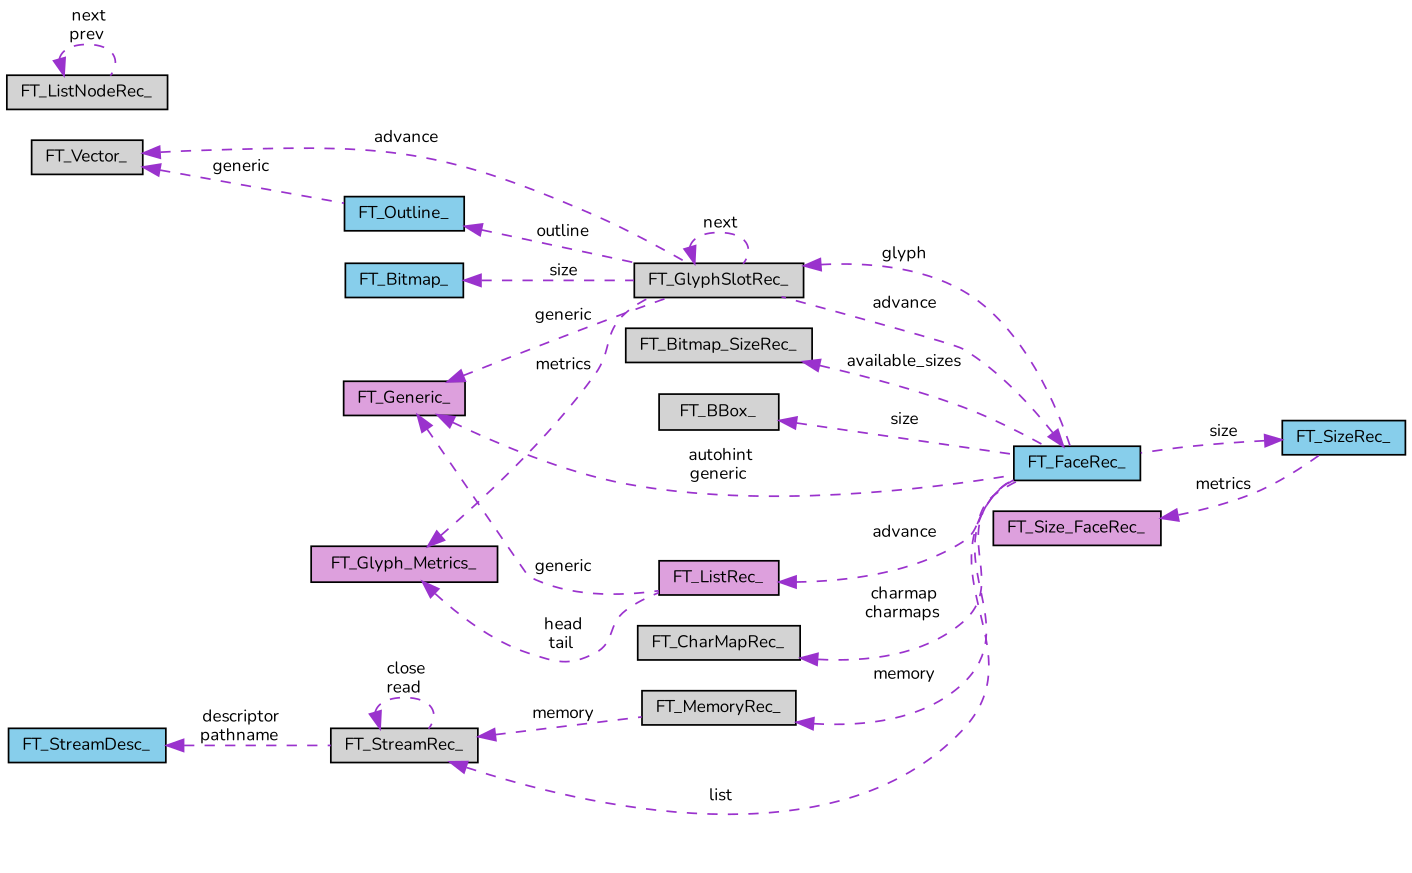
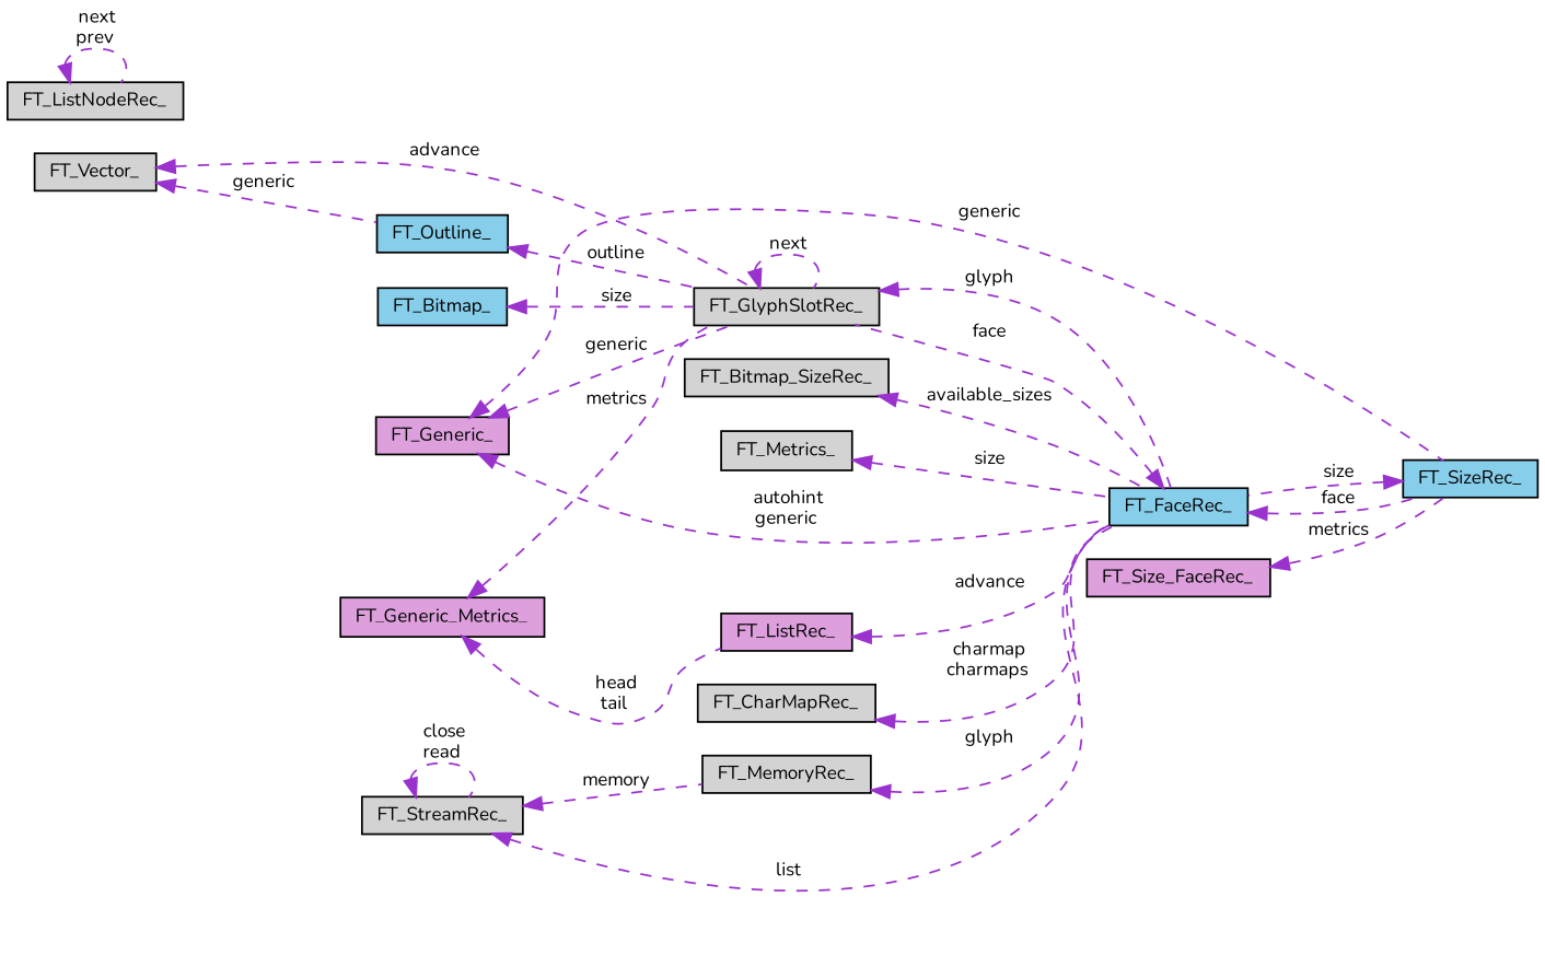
  digraph {
    fontname=Nunito
    rankdir=LR
    node [color=black fillcolor=lightgrey fontname=Nunito fontsize=10 shape=record style=filled]
    edge [color=darkorchid3 dir=back fontname=Nunito fontsize=10 labelfontname=Helvetica labelfontsize=10 style=dashed]
    n1 [fontcolor=black height=0.2 label=FT_GlyphSlotRec_ width=0.4]
    n2 [fillcolor=skyblue height=0.2 label=FT_FaceRec_ width=0.4]
    n3 [fillcolor=skyblue height=0.2 label=FT_SizeRec_ width=0.4]
    n4 [fillcolor=skyblue height=0.2 label=FT_Outline_ width=0.4]
    n5 [height=0.2 label=FT_Vector_ width=0.4]
    n6 [fillcolor=plum height=0.2 label=FT_Generic_ width=0.4]
    n7 [fillcolor=skyblue height=0.2 label=FT_Bitmap_ width=0.4]
-   n8 [fillcolor=plum height=0.2 label=FT_Glyph_Metrics_ width=0.4]
+   n8 [fillcolor=plum height=0.2 label=FT_Generic_Metrics_ width=0.4]
    n9 [fillcolor=plum height=0.2 label=FT_ListRec_ width=0.4]
    n10 [height=0.2 label=FT_CharMapRec_ width=0.4]
    n11 [height=0.2 label=FT_StreamRec_ width=0.4]
    n12 [height=0.2 label=FT_MemoryRec_ width=0.4]
-   n13 [fillcolor=skyblue height=0.2 label=FT_StreamDesc_ width=0.4]
    n14 [height=0.2 label=FT_Bitmap_SizeRec_ width=0.4]
    n15 [height=0.2 label=FT_ListNodeRec_ width=0.4]
    n16 [fillcolor=plum height=0.2 label=FT_Size_FaceRec_ width=0.4]
-   n17 [height=0.2 label=FT_BBox_ width=0.4]
+   n17 [height=0.2 label=FT_Metrics_ width=0.4]
    n1 -> n1 [label=" next"]
    n1 -> n2 [label=" glyph"]
-   n2 -> n1 [label=" advance"]
+   n2 -> n1 [label=" face"]
+   n2 -> n3 [label=" face"]
    n3 -> n2 [label=" size"]
    n4 -> n1 [label=" outline"]
    n5 -> n1 [label=" advance"]
    n5 -> n4 [label=" generic"]
    n6 -> n1 [label=" generic"]
    n6 -> n2 [label=" autohint\ngeneric"]
-   n6 -> n9 [label=" generic"]
+   n6 -> n3 [label=" generic"]
    n7 -> n1 [label=" size"]
    n8 -> n1 [label=" metrics"]
    n8 -> n9 [label=" head\ntail"]
    n9 -> n2 [label=" advance"]
    n10 -> n2 [label=" charmap\ncharmaps"]
    n11 -> n2 [label=" list"]
    n11 -> n11 [label=" close\nread"]
    n11 -> n12 [label=" memory"]
-   n12 -> n2 [label=" memory"]
-   n13 -> n11 [label=" descriptor\npathname"]
+   n12 -> n2 [label=" glyph"]
    n14 -> n2 [label=" available_sizes"]
    n15 -> n15 [label=" next\nprev"]
    n16 -> n3 [label=" metrics"]
    n17 -> n2 [label=" size"]
  }
